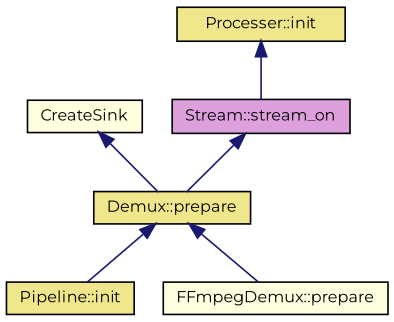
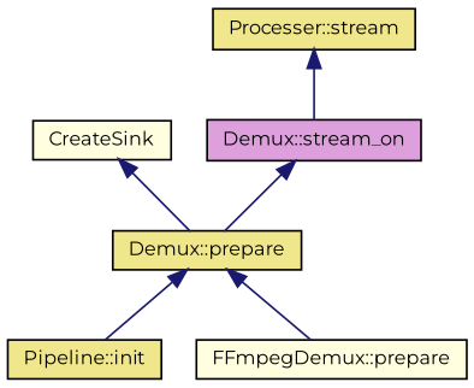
  digraph {
    fontname=Montserrat
    rankdir=TB
    node [color=black fillcolor=khaki fontname=Montserrat fontsize=10 shape=record style=filled]
    edge [color=midnightblue dir=back fontname=Montserrat fontsize=10 labelfontname=Helvetica labelfontsize=10 style=solid]
    n1 [fillcolor=lightyellow fontcolor=black height=0.2 label=CreateSink width=0.4]
    n2 [height=0.2 label="Demux::prepare" width=0.4]
-   n3 [height=0.2 label="Processer::init" width=0.4]
-   n4 [fillcolor=plum height=0.2 label="Stream::stream_on" width=0.4]
+   n3 [height=0.2 label="Processer::stream" width=0.4]
+   n4 [fillcolor=plum height=0.2 label="Demux::stream_on" width=0.4]
    n5 [height=0.2 label="Pipeline::init" width=0.4]
    n6 [fillcolor=lightyellow height=0.2 label="FFmpegDemux::prepare" width=0.4]
    n1 -> n2
    n2 -> n5
    n2 -> n6
    n3 -> n4
    n4 -> n2
  }
